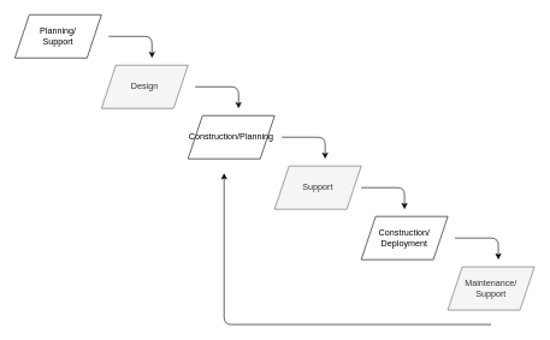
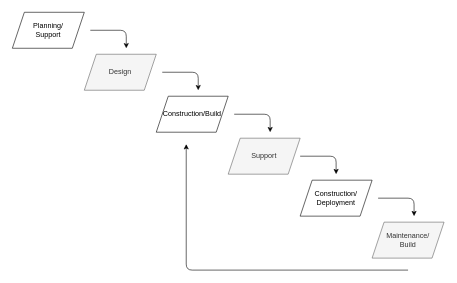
  <mxCell id="0" />
  <mxCell id="1" parent="0" />
  <mxCell id="2" value="Planning/&lt;br&gt;Support" style="shape=parallelogram;perimeter=parallelogramPerimeter;whiteSpace=wrap;html=1;fixedSize=1;" vertex="1" parent="1"><mxGeometry x="20" y="20" width="120" height="60" as="geometry" /></mxCell>
  <mxCell id="3" value="Design" style="shape=parallelogram;perimeter=parallelogramPerimeter;whiteSpace=wrap;html=1;fixedSize=1;fillColor=#f5f5f5;strokeColor=#666666;fontColor=#333333;" vertex="1" parent="1"><mxGeometry x="140" y="90" width="120" height="60" as="geometry" /></mxCell>
- <mxCell id="4" value="Construction/Planning" style="shape=parallelogram;perimeter=parallelogramPerimeter;whiteSpace=wrap;html=1;fixedSize=1;" vertex="1" parent="1"><mxGeometry x="260" y="160" width="120" height="60" as="geometry" /></mxCell>
+ <mxCell id="4" value="Construction/Build" style="shape=parallelogram;perimeter=parallelogramPerimeter;whiteSpace=wrap;html=1;fixedSize=1;" vertex="1" parent="1"><mxGeometry x="260" y="160" width="120" height="60" as="geometry" /></mxCell>
  <mxCell id="5" value="Support" style="shape=parallelogram;perimeter=parallelogramPerimeter;whiteSpace=wrap;html=1;fixedSize=1;fillColor=#f5f5f5;strokeColor=#666666;fontColor=#333333;" vertex="1" parent="1"><mxGeometry x="380" y="230" width="120" height="60" as="geometry" /></mxCell>
  <mxCell id="6" value="Construction/&lt;br&gt;Deployment" style="shape=parallelogram;perimeter=parallelogramPerimeter;whiteSpace=wrap;html=1;fixedSize=1;" vertex="1" parent="1"><mxGeometry x="500" y="300" width="120" height="60" as="geometry" /></mxCell>
- <mxCell id="7" value="Maintenance/&lt;br&gt;Support" style="shape=parallelogram;perimeter=parallelogramPerimeter;whiteSpace=wrap;html=1;fixedSize=1;fillColor=#f5f5f5;strokeColor=#666666;fontColor=#333333;" vertex="1" parent="1"><mxGeometry x="620" y="370" width="120" height="60" as="geometry" /></mxCell>
+ <mxCell id="7" value="Maintenance/&lt;br&gt;Build" style="shape=parallelogram;perimeter=parallelogramPerimeter;whiteSpace=wrap;html=1;fixedSize=1;fillColor=#f5f5f5;strokeColor=#666666;fontColor=#333333;" vertex="1" parent="1"><mxGeometry x="620" y="370" width="120" height="60" as="geometry" /></mxCell>
  <mxCell id="8" value="" style="endArrow=classic;html=1;" edge="1" parent="1"><mxGeometry width="50" height="50" relative="1" as="geometry"><mxPoint x="150" y="50" as="sourcePoint" /><mxPoint x="210" y="80" as="targetPoint" /><Array as="points"><mxPoint x="210" y="50" /></Array></mxGeometry></mxCell>
  <mxCell id="9" value="" style="endArrow=classic;html=1;" edge="1" parent="1"><mxGeometry width="50" height="50" relative="1" as="geometry"><mxPoint x="270" y="120" as="sourcePoint" /><mxPoint x="330" y="150" as="targetPoint" /><Array as="points"><mxPoint x="330" y="120" /></Array></mxGeometry></mxCell>
  <mxCell id="10" value="" style="endArrow=classic;html=1;" edge="1" parent="1"><mxGeometry width="50" height="50" relative="1" as="geometry"><mxPoint x="390" y="190" as="sourcePoint" /><mxPoint x="450" y="220" as="targetPoint" /><Array as="points"><mxPoint x="450" y="190" /></Array></mxGeometry></mxCell>
  <mxCell id="11" value="" style="endArrow=classic;html=1;" edge="1" parent="1"><mxGeometry width="50" height="50" relative="1" as="geometry"><mxPoint x="500" y="260" as="sourcePoint" /><mxPoint x="560" y="290" as="targetPoint" /><Array as="points"><mxPoint x="560" y="260" /></Array></mxGeometry></mxCell>
  <mxCell id="12" value="" style="endArrow=classic;html=1;" edge="1" parent="1"><mxGeometry width="50" height="50" relative="1" as="geometry"><mxPoint x="630" y="330" as="sourcePoint" /><mxPoint x="690" y="360" as="targetPoint" /><Array as="points"><mxPoint x="690" y="330" /></Array></mxGeometry></mxCell>
  <mxCell id="13" value="" style="endArrow=classic;html=1;" edge="1" parent="1"><mxGeometry width="50" height="50" relative="1" as="geometry"><mxPoint x="680" y="450" as="sourcePoint" /><mxPoint x="310" y="240" as="targetPoint" /><Array as="points"><mxPoint x="310" y="450" /></Array></mxGeometry></mxCell>
